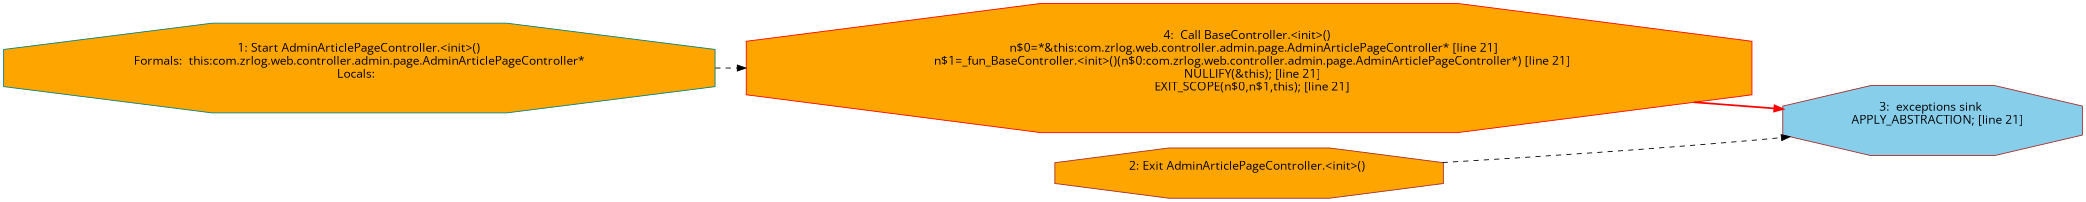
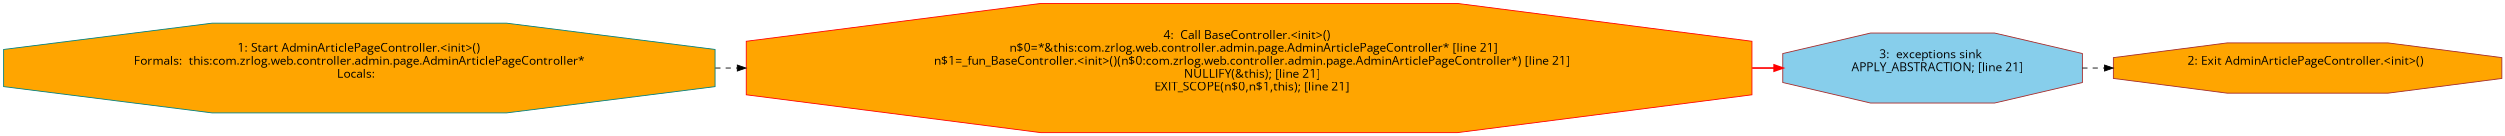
  digraph {
    fontname="Open Sans"
    rankdir=LR
    node [color=brown fillcolor=orange fontname="Open Sans" shape=octagon style=filled]
    edge [fontname="Open Sans" style=dashed]
    n1 [color=teal label="1: Start AdminArticlePageController.<init>()\nFormals:  this:com.zrlog.web.controller.admin.page.AdminArticlePageController*\nLocals:  \n  "]
    n2 [color=red label="4:  Call BaseController.<init>() \n   n$0=*&this:com.zrlog.web.controller.admin.page.AdminArticlePageController* [line 21]\n  n$1=_fun_BaseController.<init>()(n$0:com.zrlog.web.controller.admin.page.AdminArticlePageController*) [line 21]\n  NULLIFY(&this); [line 21]\n  EXIT_SCOPE(n$0,n$1,this); [line 21]\n "]
    n3 [fillcolor=skyblue label="3:  exceptions sink \n   APPLY_ABSTRACTION; [line 21]\n "]
    n4 [label="2: Exit AdminArticlePageController.<init>() \n  "]
    n1 -> n2
    n2 -> n3 [color=red style=bold]
-   n4 -> n3
+   n3 -> n4
  }
